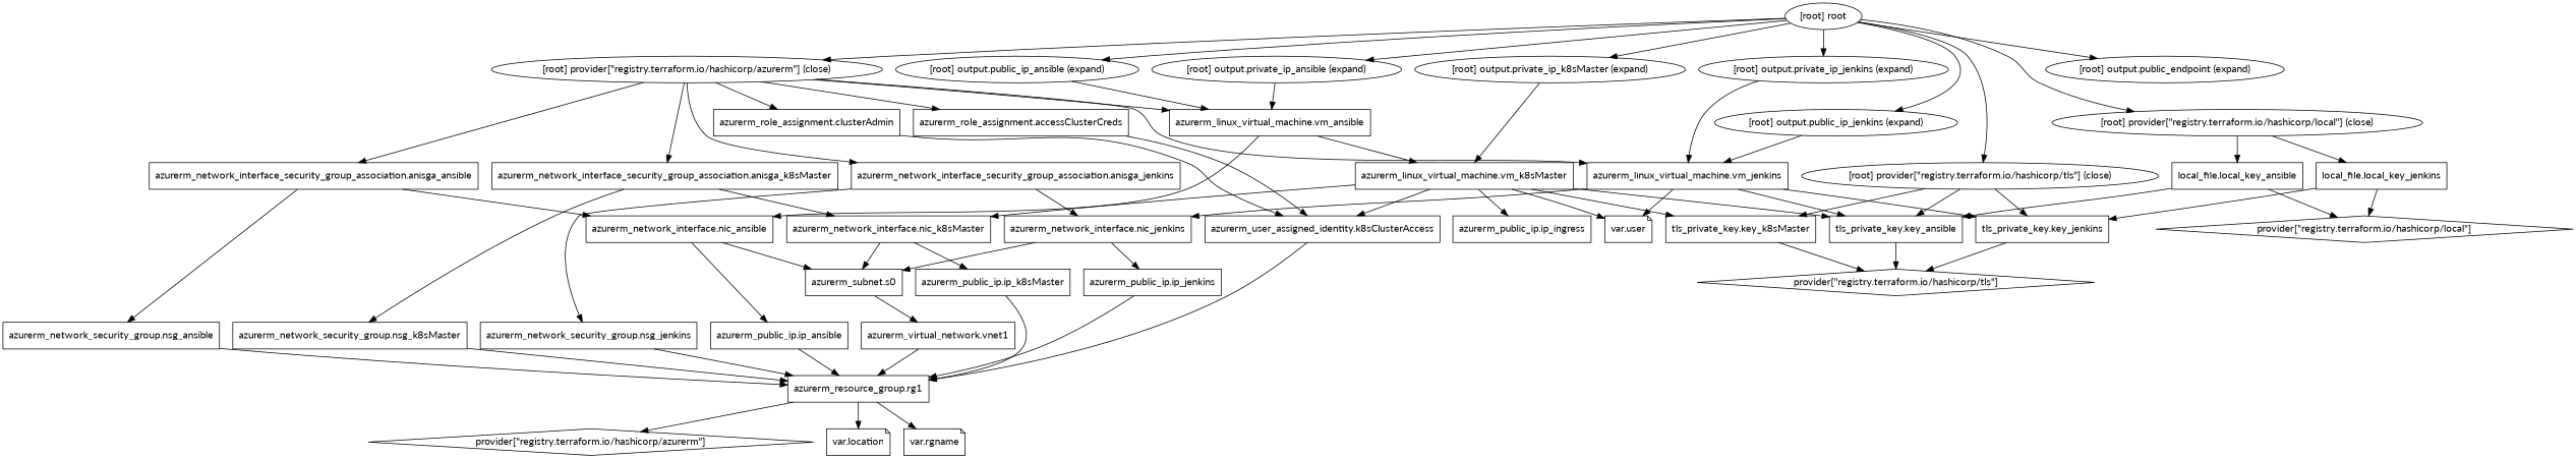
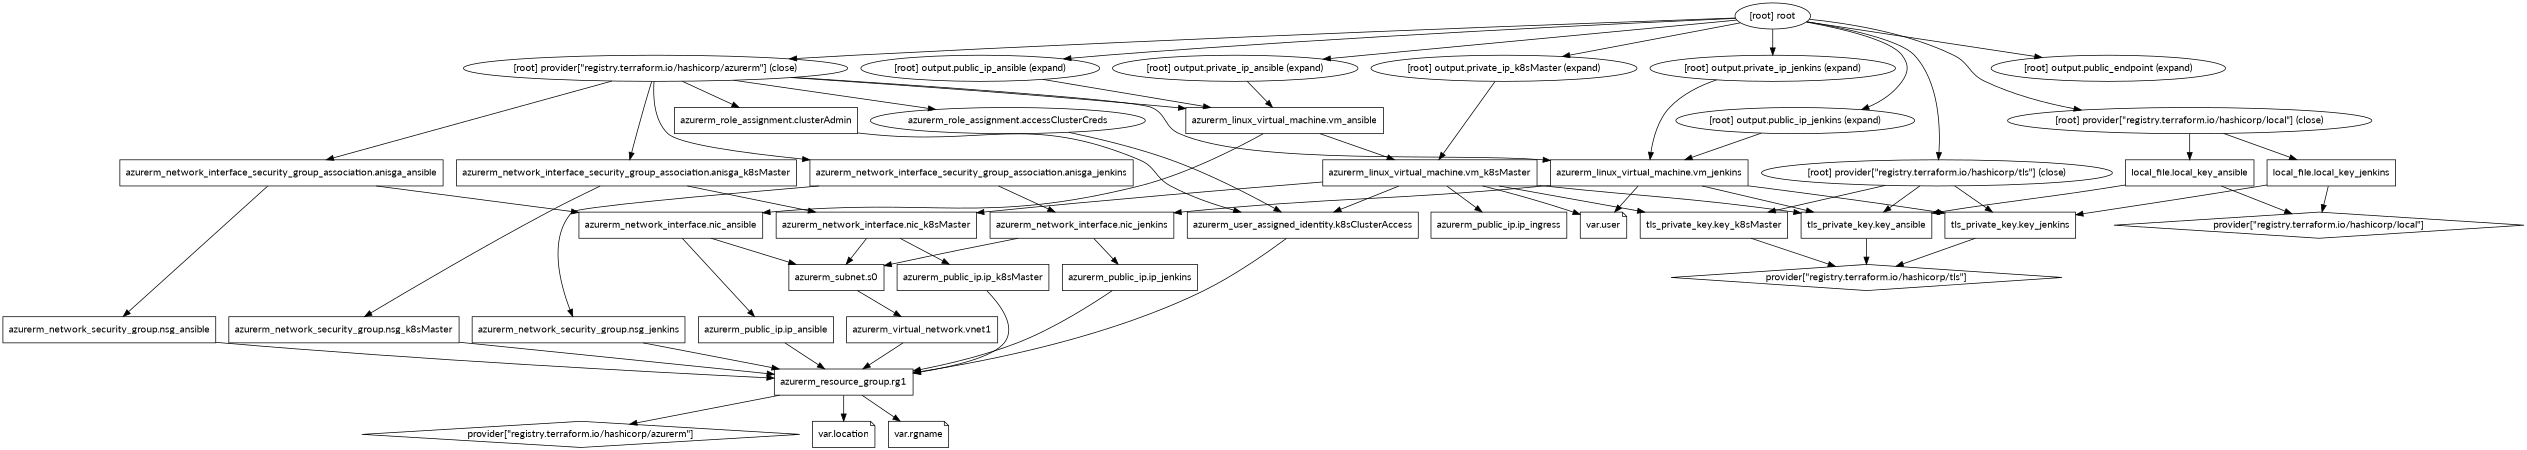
  digraph {
    compound=true
    fontname=Lato
    newrank=true
    node [fontname=Lato shape=box]
    edge [fontname=Lato]
    n1 [label="azurerm_resource_group.rg1"]
    n2 [label="azurerm_linux_virtual_machine.vm_ansible"]
    n3 [label="azurerm_linux_virtual_machine.vm_k8sMaster"]
    n4 [label="azurerm_network_interface.nic_ansible"]
    n5 [label="azurerm_linux_virtual_machine.vm_jenkins"]
    n6 [label="azurerm_network_interface.nic_jenkins"]
    n7 [label="tls_private_key.key_ansible"]
    n8 [label="tls_private_key.key_jenkins"]
    n9 [label="var.user" shape=note]
    n10 [label="azurerm_network_interface.nic_k8sMaster"]
    n11 [label="azurerm_public_ip.ip_ingress"]
    n12 [label="azurerm_user_assigned_identity.k8sClusterAccess"]
    n13 [label="tls_private_key.key_k8sMaster"]
    n14 [label="azurerm_public_ip.ip_ansible"]
    n15 [label="azurerm_subnet.s0"]
    n16 [label="azurerm_public_ip.ip_jenkins"]
    n17 [label="azurerm_public_ip.ip_k8sMaster"]
    n18 [label="azurerm_network_interface_security_group_association.anisga_ansible"]
    n19 [label="azurerm_network_security_group.nsg_ansible"]
    n20 [label="azurerm_network_interface_security_group_association.anisga_jenkins"]
    n21 [label="azurerm_network_security_group.nsg_jenkins"]
    n22 [label="azurerm_network_interface_security_group_association.anisga_k8sMaster"]
    n23 [label="azurerm_network_security_group.nsg_k8sMaster"]
    n24 [label="provider[\"registry.terraform.io/hashicorp/azurerm\"]" shape=diamond]
    n25 [label="var.location" shape=note]
    n26 [label="var.rgname" shape=note]
-   n27 [label="azurerm_role_assignment.accessClusterCreds"]
+   n27 [label="azurerm_role_assignment.accessClusterCreds" shape=ellipse]
    n28 [label="azurerm_role_assignment.clusterAdmin"]
    n29 [label="azurerm_virtual_network.vnet1"]
    n30 [label="local_file.local_key_ansible"]
    n31 [label="provider[\"registry.terraform.io/hashicorp/local\"]" shape=diamond]
    n32 [label="local_file.local_key_jenkins"]
    n33 [label="provider[\"registry.terraform.io/hashicorp/tls\"]" shape=diamond]
    "[root] output.private_ip_ansible (expand)" [shape=""]
    "[root] output.private_ip_jenkins (expand)" [shape=""]
    "[root] output.private_ip_k8sMaster (expand)" [shape=""]
    "[root] output.public_endpoint (expand)" [shape=""]
    "[root] output.public_ip_ansible (expand)" [shape=""]
    "[root] output.public_ip_jenkins (expand)" [shape=""]
    "[root] provider[\"registry.terraform.io/hashicorp/azurerm\"] (close)" [shape=""]
    "[root] provider[\"registry.terraform.io/hashicorp/local\"] (close)" [shape=""]
    "[root] provider[\"registry.terraform.io/hashicorp/tls\"] (close)" [shape=""]
    "[root] root" [shape=""]
    subgraph sub_1 {
      n1
      n2
      n3
      n4
      n5
      n6
      n7
      n8
      n9
      n10
      n11
      n12
      n13
      n14
      n15
      n16
      n17
      n18
      n19
      n20
      n21
      n22
      n23
      n24
      n25
      n26
      n27
      n28
      n29
      n30
      n31
      n32
      n33
      "[root] output.private_ip_ansible (expand)"
      "[root] output.private_ip_jenkins (expand)"
      "[root] output.private_ip_k8sMaster (expand)"
      "[root] output.public_endpoint (expand)"
      "[root] output.public_ip_ansible (expand)"
      "[root] output.public_ip_jenkins (expand)"
      "[root] provider[\"registry.terraform.io/hashicorp/azurerm\"] (close)"
      "[root] provider[\"registry.terraform.io/hashicorp/local\"] (close)"
      "[root] provider[\"registry.terraform.io/hashicorp/tls\"] (close)"
      "[root] root"
    }
    n1 -> n24
    n1 -> n25
    n1 -> n26
    n2 -> n3
    n2 -> n4
    n3 -> n7
    n3 -> n9
    n3 -> n10
    n3 -> n11
    n3 -> n12
    n3 -> n13
    n4 -> n14
    n4 -> n15
    n5 -> n6
    n5 -> n7
    n5 -> n8
    n5 -> n9
    n6 -> n15
    n6 -> n16
    n7 -> n33
    n8 -> n33
    n10 -> n15
    n10 -> n17
    n12 -> n1
    n13 -> n33
    n14 -> n1
    n15 -> n29
    n16 -> n1
    n17 -> n1
    n18 -> n4
    n18 -> n19
    n19 -> n1
    n20 -> n6
    n20 -> n21
    n21 -> n1
    n22 -> n10
    n22 -> n23
    n23 -> n1
    n27 -> n12
    n28 -> n12
    n29 -> n1
    n30 -> n7
    n30 -> n31
    n32 -> n8
    n32 -> n31
    "[root] output.private_ip_ansible (expand)" -> n2
    "[root] output.private_ip_jenkins (expand)" -> n5
    "[root] output.private_ip_k8sMaster (expand)" -> n3
    "[root] output.public_ip_ansible (expand)" -> n2
    "[root] output.public_ip_jenkins (expand)" -> n5
    "[root] provider[\"registry.terraform.io/hashicorp/azurerm\"] (close)" -> n2
    "[root] provider[\"registry.terraform.io/hashicorp/azurerm\"] (close)" -> n5
    "[root] provider[\"registry.terraform.io/hashicorp/azurerm\"] (close)" -> n18
    "[root] provider[\"registry.terraform.io/hashicorp/azurerm\"] (close)" -> n20
    "[root] provider[\"registry.terraform.io/hashicorp/azurerm\"] (close)" -> n22
    "[root] provider[\"registry.terraform.io/hashicorp/azurerm\"] (close)" -> n27
    "[root] provider[\"registry.terraform.io/hashicorp/azurerm\"] (close)" -> n28
    "[root] provider[\"registry.terraform.io/hashicorp/local\"] (close)" -> n30
    "[root] provider[\"registry.terraform.io/hashicorp/local\"] (close)" -> n32
    "[root] provider[\"registry.terraform.io/hashicorp/tls\"] (close)" -> n7
    "[root] provider[\"registry.terraform.io/hashicorp/tls\"] (close)" -> n8
    "[root] provider[\"registry.terraform.io/hashicorp/tls\"] (close)" -> n13
    "[root] root" -> "[root] output.private_ip_ansible (expand)"
    "[root] root" -> "[root] output.private_ip_jenkins (expand)"
    "[root] root" -> "[root] output.private_ip_k8sMaster (expand)"
    "[root] root" -> "[root] output.public_endpoint (expand)"
    "[root] root" -> "[root] output.public_ip_ansible (expand)"
    "[root] root" -> "[root] output.public_ip_jenkins (expand)"
    "[root] root" -> "[root] provider[\"registry.terraform.io/hashicorp/azurerm\"] (close)"
    "[root] root" -> "[root] provider[\"registry.terraform.io/hashicorp/local\"] (close)"
    "[root] root" -> "[root] provider[\"registry.terraform.io/hashicorp/tls\"] (close)"
  }
